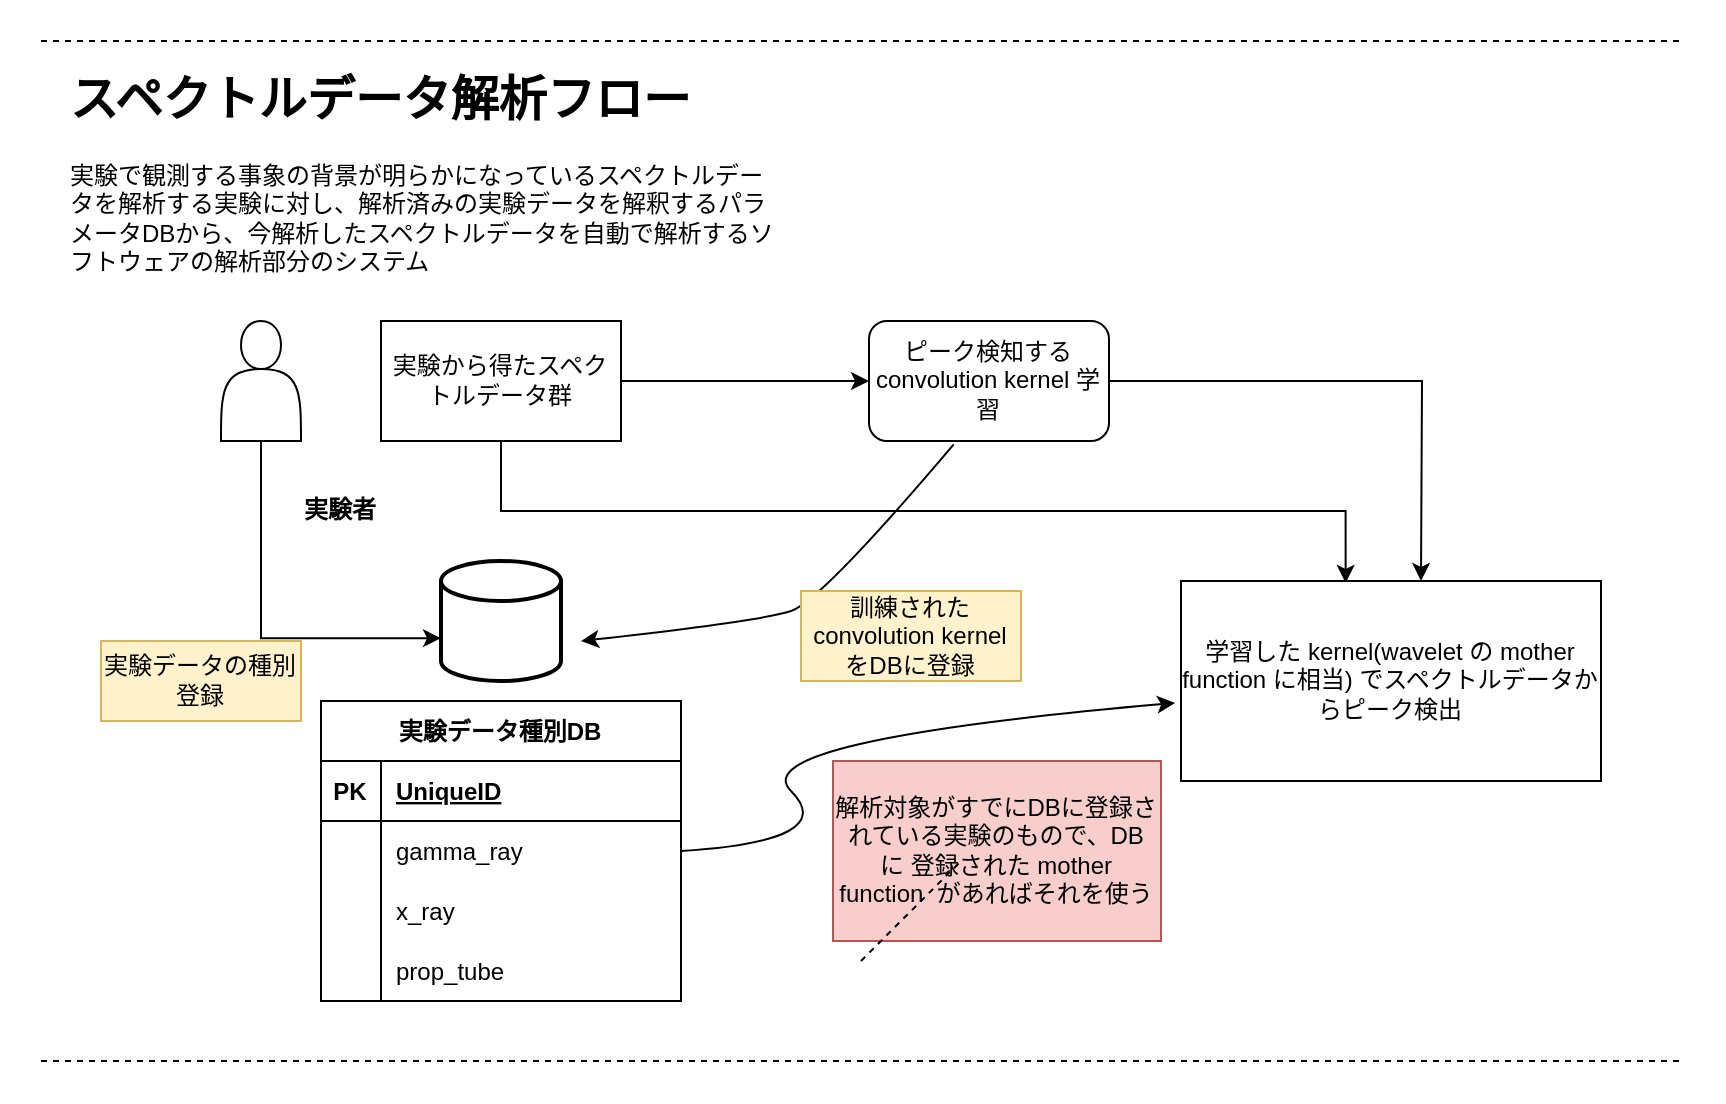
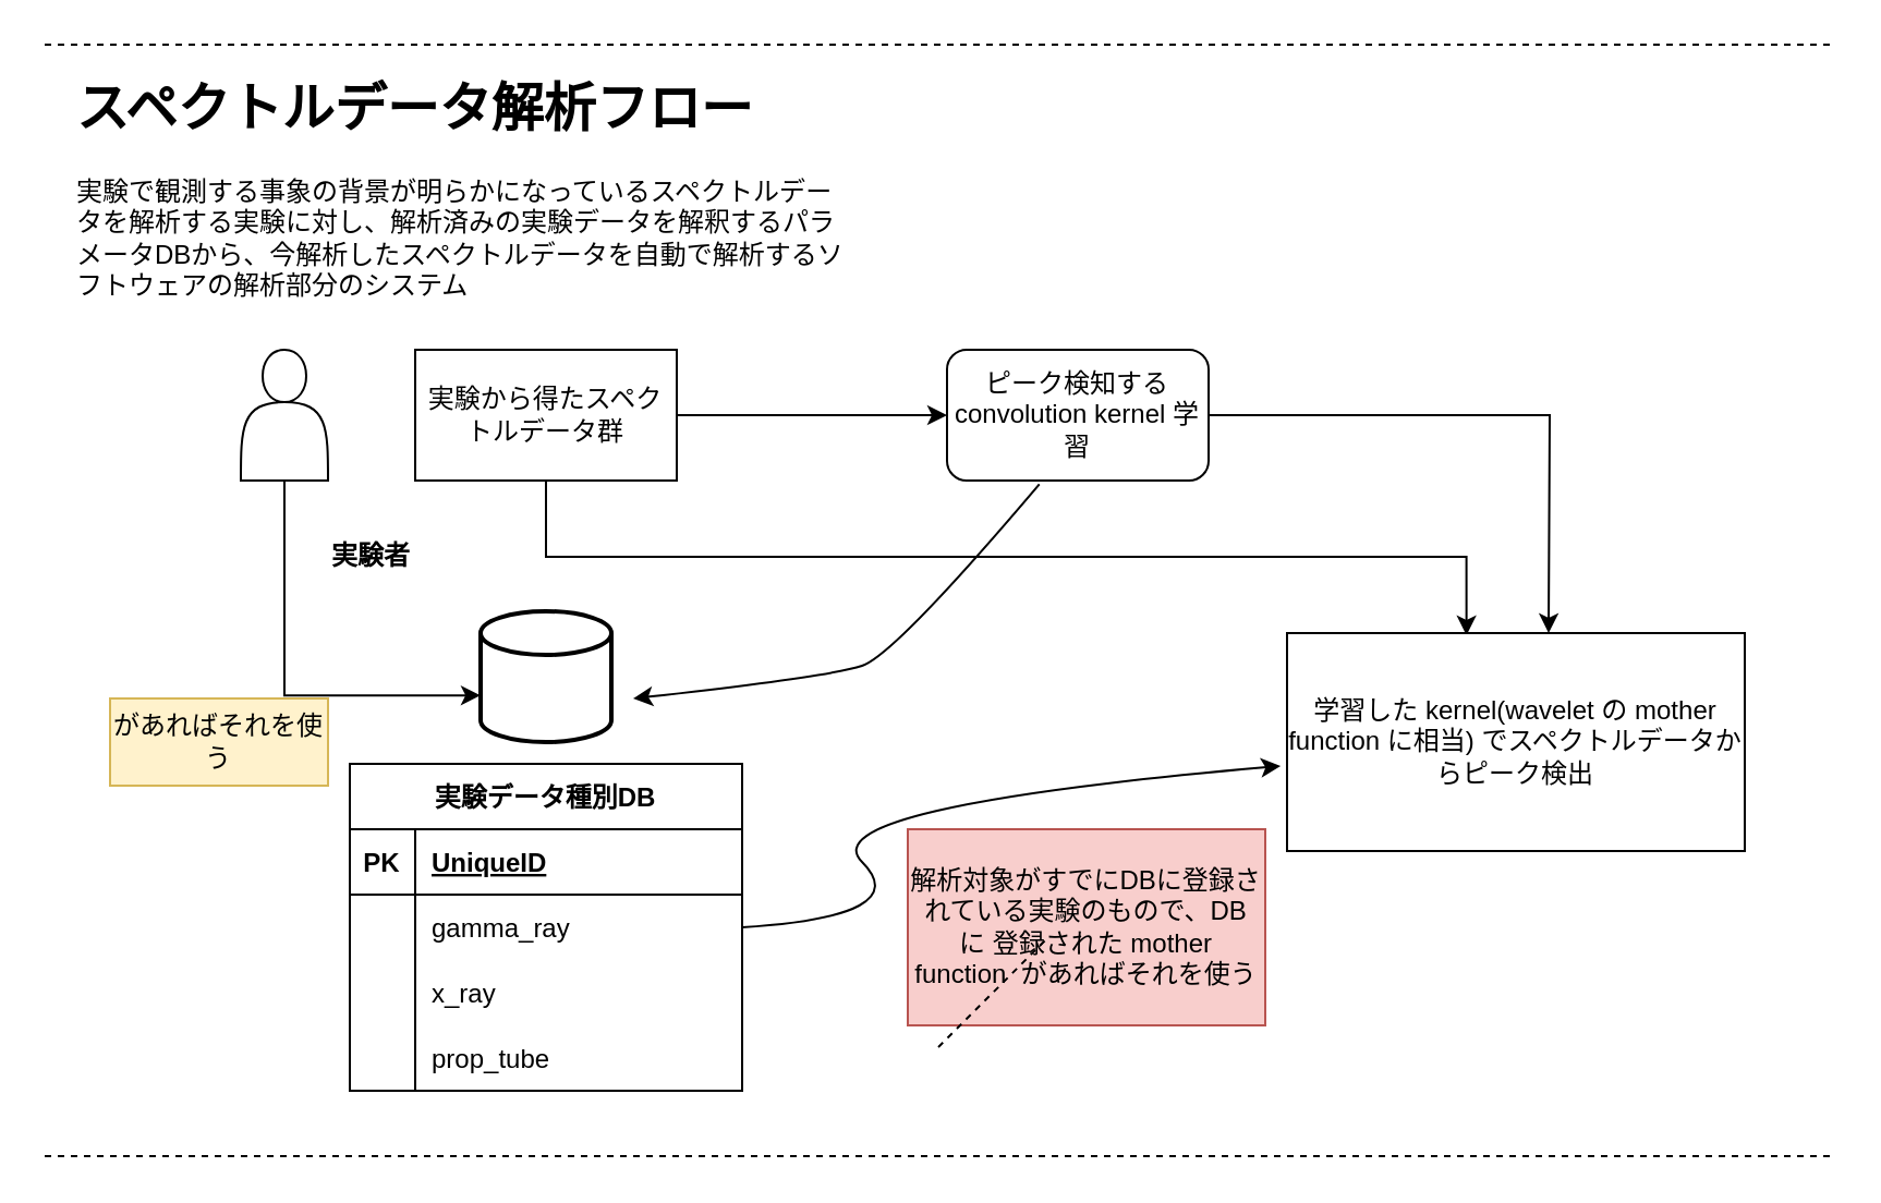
  <mxCell id="0" />
  <mxCell id="1" parent="0" />
  <mxCell id="2" style="edgeStyle=orthogonalEdgeStyle;rounded=0;orthogonalLoop=1;jettySize=auto;html=1;entryX=0;entryY=0.5;entryDx=0;entryDy=0;" edge="1" parent="1" source="4" target="7"><mxGeometry relative="1" as="geometry" /></mxCell>
  <mxCell id="3" style="edgeStyle=orthogonalEdgeStyle;rounded=0;orthogonalLoop=1;jettySize=auto;html=1;exitX=0.5;exitY=1;exitDx=0;exitDy=0;entryX=0.392;entryY=0.01;entryDx=0;entryDy=0;entryPerimeter=0;" edge="1" parent="1" source="4" target="8"><mxGeometry relative="1" as="geometry" /></mxCell>
  <mxCell id="4" value="実験から得たスペクトルデータ群" style="rounded=0;whiteSpace=wrap;html=1;" vertex="1" parent="1"><mxGeometry x="190" y="160" width="120" height="60" as="geometry" /></mxCell>
  <mxCell id="5" value="&lt;h1&gt;スペクトルデータ解析フロー&lt;/h1&gt;&lt;p&gt;実験で観測する事象の背景が明らかになっているスペクトルデータを解析する実験に対し、解析済みの実験データを解釈するパラメータDBから、今解析したスペクトルデータを自動で解析するソフトウェアの解析部分のシステム&lt;/p&gt;" style="text;html=1;strokeColor=none;fillColor=none;spacing=5;spacingTop=-20;whiteSpace=wrap;overflow=hidden;rounded=0;" vertex="1" parent="1"><mxGeometry x="30" y="30" width="360" height="120" as="geometry" /></mxCell>
  <mxCell id="6" style="edgeStyle=orthogonalEdgeStyle;rounded=0;orthogonalLoop=1;jettySize=auto;html=1;" edge="1" parent="1" source="7"><mxGeometry relative="1" as="geometry"><mxPoint x="710" y="290" as="targetPoint" /></mxGeometry></mxCell>
  <mxCell id="7" value="ピーク検知する convolution kernel 学習" style="whiteSpace=wrap;html=1;rounded=1;" vertex="1" parent="1"><mxGeometry x="434" y="160" width="120" height="60" as="geometry" /></mxCell>
  <mxCell id="8" value="学習した kernel(wavelet の mother function に相当) でスペクトルデータからピーク検出" style="rounded=0;whiteSpace=wrap;html=1;" vertex="1" parent="1"><mxGeometry x="590" y="290" width="210" height="100" as="geometry" /></mxCell>
  <mxCell id="9" value="" style="strokeWidth=2;html=1;shape=mxgraph.flowchart.database;whiteSpace=wrap;" vertex="1" parent="1"><mxGeometry x="220" y="280" width="60" height="60" as="geometry" /></mxCell>
  <mxCell id="10" value="" style="edgeStyle=orthogonalEdgeStyle;rounded=0;orthogonalLoop=1;jettySize=auto;html=1;entryX=0;entryY=0.643;entryDx=0;entryDy=0;entryPerimeter=0;exitX=0.5;exitY=1;exitDx=0;exitDy=0;" edge="1" parent="1" source="11" target="9"><mxGeometry relative="1" as="geometry" /></mxCell>
  <mxCell id="11" value="" style="shape=actor;whiteSpace=wrap;html=1;" vertex="1" parent="1"><mxGeometry x="110" y="160" width="40" height="60" as="geometry" /></mxCell>
  <mxCell id="12" value="実験データ種別DB" style="shape=table;startSize=30;container=1;collapsible=1;childLayout=tableLayout;fixedRows=1;rowLines=0;fontStyle=1;align=center;resizeLast=1;" vertex="1" parent="1"><mxGeometry x="160" y="350" width="180" height="150" as="geometry" /></mxCell>
  <mxCell id="13" value="" style="shape=tableRow;horizontal=0;startSize=0;swimlaneHead=0;swimlaneBody=0;fillColor=none;collapsible=0;dropTarget=0;points=[[0,0.5],[1,0.5]];portConstraint=eastwest;top=0;left=0;right=0;bottom=1;" vertex="1" parent="12"><mxGeometry y="30" width="180" height="30" as="geometry" /></mxCell>
  <mxCell id="14" value="PK" style="shape=partialRectangle;connectable=0;fillColor=none;top=0;left=0;bottom=0;right=0;fontStyle=1;overflow=hidden;" vertex="1" parent="13"><mxGeometry width="30" height="30" as="geometry"><mxRectangle width="30" height="30" as="alternateBounds" /></mxGeometry></mxCell>
  <mxCell id="15" value="UniqueID" style="shape=partialRectangle;connectable=0;fillColor=none;top=0;left=0;bottom=0;right=0;align=left;spacingLeft=6;fontStyle=5;overflow=hidden;" vertex="1" parent="13"><mxGeometry x="30" width="150" height="30" as="geometry"><mxRectangle width="150" height="30" as="alternateBounds" /></mxGeometry></mxCell>
  <mxCell id="16" value="" style="shape=tableRow;horizontal=0;startSize=0;swimlaneHead=0;swimlaneBody=0;fillColor=none;collapsible=0;dropTarget=0;points=[[0,0.5],[1,0.5]];portConstraint=eastwest;top=0;left=0;right=0;bottom=0;" vertex="1" parent="12"><mxGeometry y="60" width="180" height="30" as="geometry" /></mxCell>
  <mxCell id="17" value="" style="shape=partialRectangle;connectable=0;fillColor=none;top=0;left=0;bottom=0;right=0;editable=1;overflow=hidden;" vertex="1" parent="16"><mxGeometry width="30" height="30" as="geometry"><mxRectangle width="30" height="30" as="alternateBounds" /></mxGeometry></mxCell>
  <mxCell id="18" value="gamma_ray" style="shape=partialRectangle;connectable=0;fillColor=none;top=0;left=0;bottom=0;right=0;align=left;spacingLeft=6;overflow=hidden;" vertex="1" parent="16"><mxGeometry x="30" width="150" height="30" as="geometry"><mxRectangle width="150" height="30" as="alternateBounds" /></mxGeometry></mxCell>
  <mxCell id="19" value="" style="shape=tableRow;horizontal=0;startSize=0;swimlaneHead=0;swimlaneBody=0;fillColor=none;collapsible=0;dropTarget=0;points=[[0,0.5],[1,0.5]];portConstraint=eastwest;top=0;left=0;right=0;bottom=0;" vertex="1" parent="12"><mxGeometry y="90" width="180" height="30" as="geometry" /></mxCell>
  <mxCell id="20" value="" style="shape=partialRectangle;connectable=0;fillColor=none;top=0;left=0;bottom=0;right=0;editable=1;overflow=hidden;" vertex="1" parent="19"><mxGeometry width="30" height="30" as="geometry"><mxRectangle width="30" height="30" as="alternateBounds" /></mxGeometry></mxCell>
  <mxCell id="21" value="x_ray" style="shape=partialRectangle;connectable=0;fillColor=none;top=0;left=0;bottom=0;right=0;align=left;spacingLeft=6;overflow=hidden;" vertex="1" parent="19"><mxGeometry x="30" width="150" height="30" as="geometry"><mxRectangle width="150" height="30" as="alternateBounds" /></mxGeometry></mxCell>
  <mxCell id="22" value="" style="shape=tableRow;horizontal=0;startSize=0;swimlaneHead=0;swimlaneBody=0;fillColor=none;collapsible=0;dropTarget=0;points=[[0,0.5],[1,0.5]];portConstraint=eastwest;top=0;left=0;right=0;bottom=0;" vertex="1" parent="12"><mxGeometry y="120" width="180" height="30" as="geometry" /></mxCell>
  <mxCell id="23" value="" style="shape=partialRectangle;connectable=0;fillColor=none;top=0;left=0;bottom=0;right=0;editable=1;overflow=hidden;" vertex="1" parent="22"><mxGeometry width="30" height="30" as="geometry"><mxRectangle width="30" height="30" as="alternateBounds" /></mxGeometry></mxCell>
  <mxCell id="24" value="prop_tube" style="shape=partialRectangle;connectable=0;fillColor=none;top=0;left=0;bottom=0;right=0;align=left;spacingLeft=6;overflow=hidden;" vertex="1" parent="22"><mxGeometry x="30" width="150" height="30" as="geometry"><mxRectangle width="150" height="30" as="alternateBounds" /></mxGeometry></mxCell>
- <mxCell id="25" value="実験データの種別登録" style="text;html=1;strokeColor=#d6b656;fillColor=#fff2cc;align=center;verticalAlign=middle;whiteSpace=wrap;rounded=0;" vertex="1" parent="1"><mxGeometry x="50" y="320" width="100" height="40" as="geometry" /></mxCell>
+ <mxCell id="25" value="があればそれを使う" style="text;html=1;strokeColor=#d6b656;fillColor=#fff2cc;align=center;verticalAlign=middle;whiteSpace=wrap;rounded=0;" vertex="1" parent="1"><mxGeometry x="50" y="320" width="100" height="40" as="geometry" /></mxCell>
  <mxCell id="26" value="" style="curved=1;endArrow=classic;html=1;rounded=0;exitX=1;exitY=0.5;exitDx=0;exitDy=0;entryX=-0.014;entryY=0.61;entryDx=0;entryDy=0;entryPerimeter=0;" edge="1" parent="1" source="16" target="8"><mxGeometry width="50" height="50" relative="1" as="geometry"><mxPoint x="370" y="420" as="sourcePoint" /><mxPoint x="420" y="370" as="targetPoint" /><Array as="points"><mxPoint x="420" y="420" /><mxPoint x="370" y="370" /></Array></mxGeometry></mxCell>
  <mxCell id="27" value="解析対象がすでにDBに登録されている実験のもので、DB に 登録された mother function&amp;nbsp; があればそれを使う" style="text;html=1;strokeColor=#b85450;fillColor=#f8cecc;align=center;verticalAlign=middle;whiteSpace=wrap;rounded=0;" vertex="1" parent="1"><mxGeometry x="416" y="380" width="164" height="90" as="geometry" /></mxCell>
  <mxCell id="28" value="" style="curved=1;endArrow=classic;html=1;rounded=0;exitX=0.353;exitY=1.028;exitDx=0;exitDy=0;exitPerimeter=0;" edge="1" parent="1" source="7"><mxGeometry width="50" height="50" relative="1" as="geometry"><mxPoint x="410" y="330" as="sourcePoint" /><mxPoint x="290" y="320" as="targetPoint" /><Array as="points"><mxPoint x="410" y="300" /><mxPoint x="380" y="310" /></Array></mxGeometry></mxCell>
- <mxCell id="29" value="訓練された convolution kernel をDBに登録" style="text;html=1;strokeColor=#d6b656;fillColor=#fff2cc;align=center;verticalAlign=middle;whiteSpace=wrap;rounded=0;" vertex="1" parent="1"><mxGeometry x="400" y="295" width="110" height="45" as="geometry" /></mxCell>
  <mxCell id="30" value="実験者" style="text;html=1;strokeColor=none;fillColor=none;align=center;verticalAlign=middle;whiteSpace=wrap;rounded=0;fontStyle=1" vertex="1" parent="1"><mxGeometry x="140" y="240" width="60" height="30" as="geometry" /></mxCell>
  <mxCell id="31" value="" style="endArrow=none;dashed=1;html=1;rounded=0;" edge="1" parent="1"><mxGeometry width="50" height="50" relative="1" as="geometry"><mxPoint x="430" y="480" as="sourcePoint" /><mxPoint x="480" y="430" as="targetPoint" /></mxGeometry></mxCell>
  <mxCell id="32" value="" style="endArrow=none;dashed=1;html=1;rounded=0;" edge="1" parent="1"><mxGeometry width="50" height="50" relative="1" as="geometry"><mxPoint y="530" as="sourcePoint" x="20" /><mxPoint x="840" y="530" as="targetPoint" /></mxGeometry></mxCell>
  <mxCell id="33" value="" style="endArrow=none;dashed=1;html=1;rounded=0;" edge="1" parent="1"><mxGeometry width="50" height="50" relative="1" as="geometry"><mxPoint as="sourcePoint" x="20" y="20" /><mxPoint x="840.8" as="targetPoint" y="20" /></mxGeometry></mxCell>
